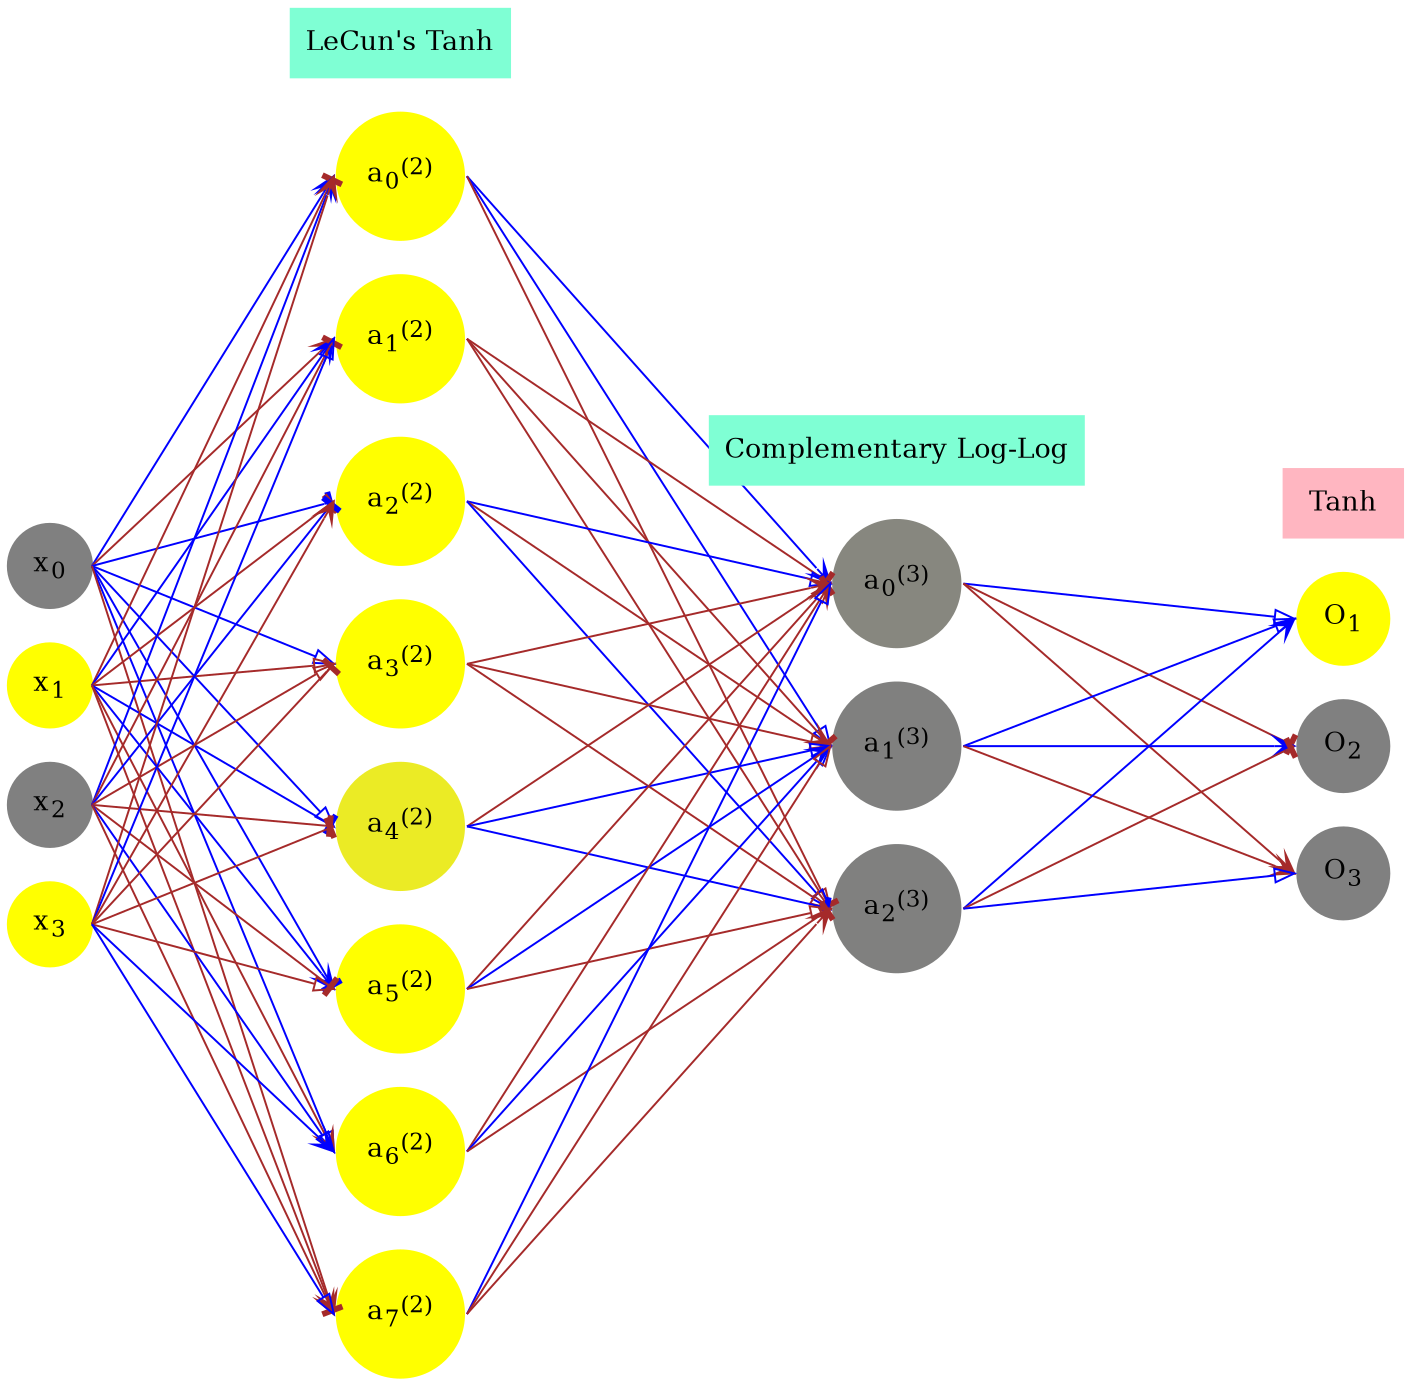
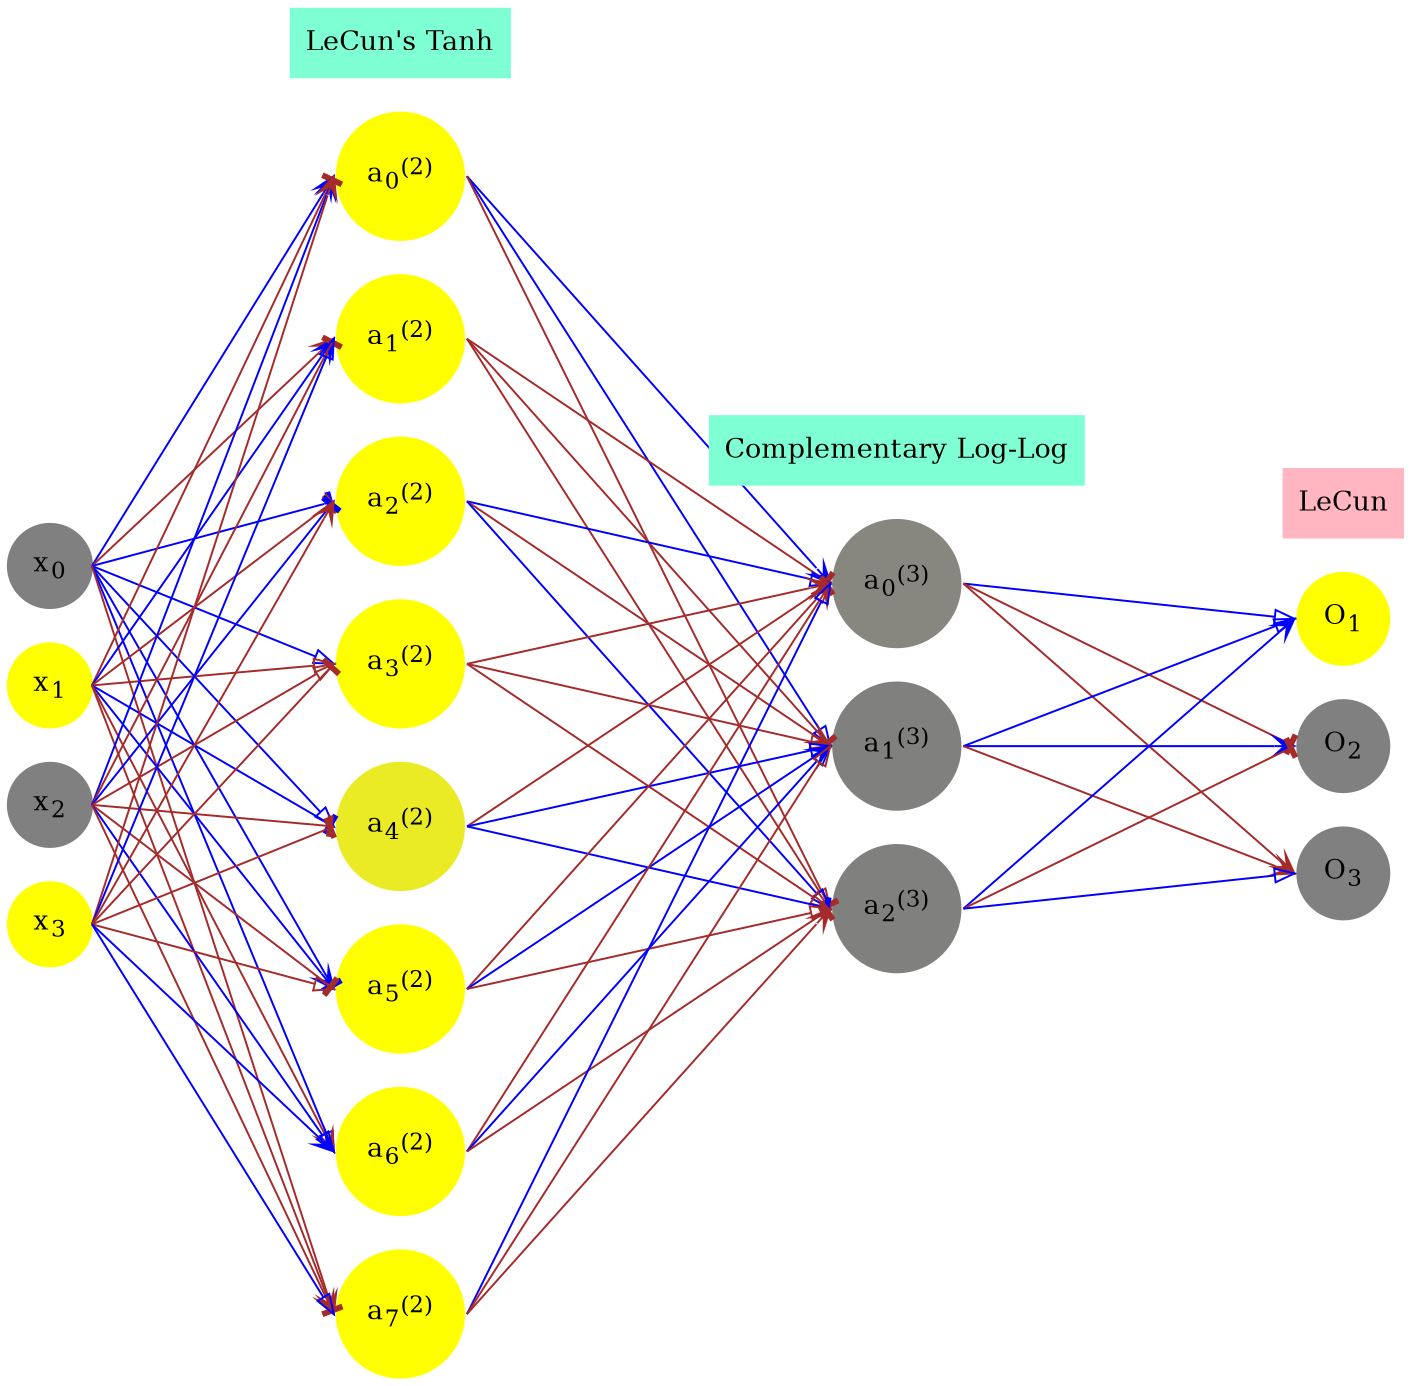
  digraph {
    rankdir=LR
    ranksep=1.4
    splines=false
    fontname="DejaVu Serif"
    node [color="0.1667, 0.0, 0.5" fillcolor="0.1667, 0.0, 0.5" shape=circle style=filled fontname="DejaVu Serif"]
    edge [headport=w style=solid tailport=e fontname="DejaVu Serif" color=brown arrowhead=onormal]
    n1 [label=<x<sub>0</sub>>]
    n2 [color="0.1667, 1.0, 1.0" fillcolor="0.1667, 1.0, 1.0" label=<x<sub>1</sub>>]
    n3 [label=<x<sub>2</sub>>]
    n4 [color="0.1667, 1.0, 1.0" fillcolor="0.1667, 1.0, 1.0" label=<x<sub>3</sub>>]
    n5 [color="0.1667, 1.453139, 1.226570" fillcolor="0.1667, 1.453139, 1.226570" label=<a<sub>0</sub><sup>(2)</sup>>]
    n6 [color="0.1667, 1.206746, 1.103373" fillcolor="0.1667, 1.206746, 1.103373" label=<a<sub>1</sub><sup>(2)</sup>>]
    n7 [color="0.1667, 1.487659, 1.243829" fillcolor="0.1667, 1.487659, 1.243829" label=<a<sub>2</sub><sup>(2)</sup>>]
    n8 [color="0.1667, 1.668630, 1.334315" fillcolor="0.1667, 1.668630, 1.334315" label=<a<sub>3</sub><sup>(2)</sup>>]
    n9 [color="0.1667, 0.841674, 0.920837" fillcolor="0.1667, 0.841674, 0.920837" label=<a<sub>4</sub><sup>(2)</sup>>]
    n10 [color="0.1667, 1.452939, 1.226470" fillcolor="0.1667, 1.452939, 1.226470" label=<a<sub>5</sub><sup>(2)</sup>>]
    n11 [color="0.1667, 1.635347, 1.317673" fillcolor="0.1667, 1.635347, 1.317673" label=<a<sub>6</sub><sup>(2)</sup>>]
    n12 [color="0.1667, 1.264829, 1.132414" fillcolor="0.1667, 1.264829, 1.132414" label=<a<sub>7</sub><sup>(2)</sup>>]
    n13 [color="0.1667, 0.058670, 0.529335" fillcolor="0.1667, 0.058670, 0.529335" label=<a<sub>0</sub><sup>(3)</sup>>]
    n14 [color="0.1667, 0.000074, 0.500037" fillcolor="0.1667, 0.000074, 0.500037" label=<a<sub>1</sub><sup>(3)</sup>>]
    n15 [color="0.1667, 0.000004, 0.500002" fillcolor="0.1667, 0.000004, 0.500002" label=<a<sub>2</sub><sup>(3)</sup>>]
    n16 [color="0.1667, 1.0, 1.0" fillcolor="0.1667, 1.0, 1.0" label=<O<sub>1</sub>>]
    n17 [label=<O<sub>2</sub>>]
    n18 [label=<O<sub>3</sub>>]
    n19 [label="LeCun's Tanh" shape=plaintext fillcolor=aquamarine color=""]
    n20 [label="Complementary Log-Log" shape=plaintext fillcolor=aquamarine color=""]
-   n21 [label=Tanh shape=plaintext fillcolor=lightpink color=""]
+   n21 [label=LeCun shape=plaintext fillcolor=lightpink color=""]
    subgraph sub_1 {
      n1
    }
    subgraph sub_2 {
      n2
    }
    subgraph sub_3 {
      n3
    }
    subgraph sub_4 {
      n4
    }
    subgraph sub_5 {
      n5
    }
    subgraph sub_6 {
      n6
    }
    subgraph sub_7 {
      n7
    }
    subgraph sub_8 {
      n8
    }
    subgraph sub_9 {
      n9
    }
    subgraph sub_10 {
      n10
    }
    subgraph sub_11 {
      n11
    }
    subgraph sub_12 {
      n12
    }
    subgraph sub_13 {
      n13
    }
    subgraph sub_14 {
      n14
    }
    subgraph sub_15 {
      n15
    }
    subgraph sub_16 {
      n16
    }
    subgraph sub_17 {
      n17
    }
    subgraph sub_18 {
      n18
    }
    subgraph sub_19 {
      rank=same
      n1
      n2
      n3
      n4
    }
    subgraph sub_20 {
      rank=same
      n5
      n6
      n7
      n8
      n9
      n10
      n11
      n12
    }
    subgraph sub_21 {
      rank=same
      n13
      n14
      n15
    }
    subgraph sub_22 {
      rank=same
      n16
      n17
      n18
    }
    subgraph sub_23 {
      rank=same
      n5
      n19
    }
    subgraph sub_24 {
      rank=same
      n13
      n20
    }
    subgraph sub_25 {
      rank=same
      n16
      n21
    }
    n1 -> n2 [style=invis color="" arrowhead=""]
    n1 -> n5 [color=blue arrowhead=vee]
    n1 -> n6 [arrowhead=vee]
    n1 -> n7 [color=blue arrowhead=tee]
    n1 -> n8 [color=blue]
    n1 -> n9 [color=blue]
    n1 -> n10 [color=blue arrowhead=tee]
    n1 -> n11 [color=blue]
    n1 -> n12 [arrowhead=vee]
    n2 -> n3 [style=invis color="" arrowhead=""]
    n2 -> n5 [arrowhead=tee]
    n2 -> n6 [color=blue arrowhead=vee]
    n2 -> n7 [arrowhead=tee]
    n2 -> n8
    n2 -> n9 [color=blue arrowhead=tee]
    n2 -> n10 [color=blue arrowhead=vee]
    n2 -> n11 [arrowhead=vee]
    n2 -> n12 [arrowhead=tee]
    n3 -> n4 [style=invis color="" arrowhead=""]
    n3 -> n5 [color=blue arrowhead=vee]
    n3 -> n6 [arrowhead=tee]
    n3 -> n7 [color=blue arrowhead=tee]
    n3 -> n8
    n3 -> n9 [arrowhead=tee]
    n3 -> n10 [arrowhead=tee]
    n3 -> n11 [color=blue]
    n3 -> n12 [arrowhead=vee]
    n4 -> n5 [arrowhead=vee]
    n4 -> n6 [color=blue]
    n4 -> n7 [arrowhead=vee]
    n4 -> n8 [arrowhead=tee]
    n4 -> n9 [arrowhead=tee]
    n4 -> n10
    n4 -> n11 [color=blue arrowhead=vee]
    n4 -> n12 [color=blue]
    n5 -> n6 [style=invis color="" arrowhead=""]
    n5 -> n13 [color=blue arrowhead=vee]
    n5 -> n14 [color=blue]
    n5 -> n15 [arrowhead=tee]
    n6 -> n7 [style=invis color="" arrowhead=""]
    n6 -> n13 [arrowhead=tee]
    n6 -> n14 [arrowhead=tee]
    n6 -> n15
    n7 -> n8 [style=invis color="" arrowhead=""]
    n7 -> n13 [color=blue]
    n7 -> n14 [arrowhead=vee]
    n7 -> n15 [color=blue]
    n8 -> n9 [style=invis color="" arrowhead=""]
    n8 -> n13 [arrowhead=vee]
    n8 -> n14
    n8 -> n15
    n9 -> n10 [style=invis color="" arrowhead=""]
    n9 -> n13 [arrowhead=tee]
    n9 -> n14 [color=blue]
    n9 -> n15 [color=blue arrowhead=tee]
    n10 -> n11 [style=invis color="" arrowhead=""]
    n10 -> n13
    n10 -> n14 [color=blue arrowhead=vee]
    n10 -> n15
    n11 -> n12 [style=invis color="" arrowhead=""]
    n11 -> n13 [arrowhead=vee]
    n11 -> n14 [color=blue]
    n11 -> n15 [arrowhead=tee]
    n12 -> n13 [color=blue]
    n12 -> n14
    n12 -> n15 [arrowhead=vee]
    n13 -> n14 [style=invis color="" arrowhead=""]
    n13 -> n16 [color=blue]
    n13 -> n17 [arrowhead=tee]
    n13 -> n18 [arrowhead=vee]
    n14 -> n15 [style=invis color="" arrowhead=""]
    n14 -> n16 [color=blue]
    n14 -> n17 [color=blue arrowhead=vee]
    n14 -> n18 [arrowhead=vee]
    n15 -> n16 [color=blue arrowhead=vee]
    n15 -> n17 [arrowhead=tee]
    n15 -> n18 [color=blue]
    n16 -> n17 [style=invis color="" arrowhead=""]
    n17 -> n18 [style=invis color="" arrowhead=""]
    n19 -> n5 [style=invis color="" arrowhead=""]
    n20 -> n13 [style=invis color="" arrowhead=""]
    n21 -> n16 [style=invis color="" arrowhead=""]
  }
